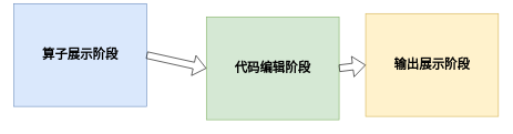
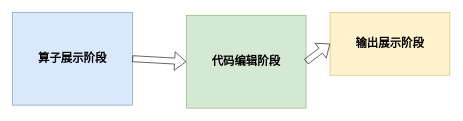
  <mxCell id="0" />
  <mxCell id="1" parent="0" />
- <mxCell id="2" value="&lt;font style=&quot;font-size: 19px;&quot;&gt;&lt;b&gt;算子展示阶段&lt;/b&gt;&lt;/font&gt;" style="rounded=0;whiteSpace=wrap;html=1;fillColor=#dae8fc;strokeColor=#6c8ebf;" vertex="1" parent="1"><mxGeometry x="20" y="5" width="200" height="155" as="geometry" /></mxCell>
+ <mxCell id="2" value="&lt;font style=&quot;font-size: 19px;&quot;&gt;&lt;b&gt;算子展示阶段&lt;/b&gt;&lt;/font&gt;" style="rounded=0;whiteSpace=wrap;html=1;fillColor=#dae8fc;strokeColor=#6c8ebf;" vertex="1" parent="1"><mxGeometry x="20" y="20" width="200" height="155" as="geometry" /></mxCell>
  <mxCell id="3" value="&lt;font style=&quot;font-size: 19px;&quot;&gt;&lt;b&gt;代码编辑阶段&lt;/b&gt;&lt;/font&gt;" style="rounded=0;whiteSpace=wrap;html=1;fillColor=#d5e8d4;strokeColor=#82b366;" vertex="1" parent="1"><mxGeometry x="310" y="25" width="200" height="155" as="geometry" /></mxCell>
- <mxCell id="4" value="&lt;font style=&quot;font-size: 19px;&quot;&gt;&lt;b&gt;输出展示阶段&lt;/b&gt;&lt;/font&gt;" style="rounded=0;whiteSpace=wrap;html=1;fillColor=#fff2cc;strokeColor=#d6b656;" vertex="1" parent="1"><mxGeometry x="550" y="20" width="200" height="155" as="geometry" /></mxCell>
+ <mxCell id="4" value="&lt;font style=&quot;font-size: 19px;&quot;&gt;&lt;b&gt;输出展示阶段&lt;/b&gt;&lt;/font&gt;" style="rounded=0;whiteSpace=wrap;html=1;fillColor=#fff2cc;strokeColor=#d6b656;" vertex="1" parent="1"><mxGeometry x="550" y="20" width="200" height="105" as="geometry" /></mxCell>
  <mxCell id="5" value="" style="shape=flexArrow;endArrow=classic;html=1;rounded=0;exitX=1;exitY=0.5;exitDx=0;exitDy=0;entryX=0;entryY=0.5;entryDx=0;entryDy=0;" edge="1" parent="1" source="2" target="3"><mxGeometry width="50" height="50" relative="1" as="geometry"><mxPoint x="370" y="125" as="sourcePoint" /><mxPoint x="420" y="75" as="targetPoint" /></mxGeometry></mxCell>
  <mxCell id="6" value="" style="shape=flexArrow;endArrow=classic;html=1;rounded=0;exitX=1;exitY=0.5;exitDx=0;exitDy=0;entryX=0;entryY=0.5;entryDx=0;entryDy=0;" edge="1" parent="1" source="3" target="4"><mxGeometry width="50" height="50" relative="1" as="geometry"><mxPoint x="370" y="125" as="sourcePoint" /><mxPoint x="420" y="75" as="targetPoint" /></mxGeometry></mxCell>
